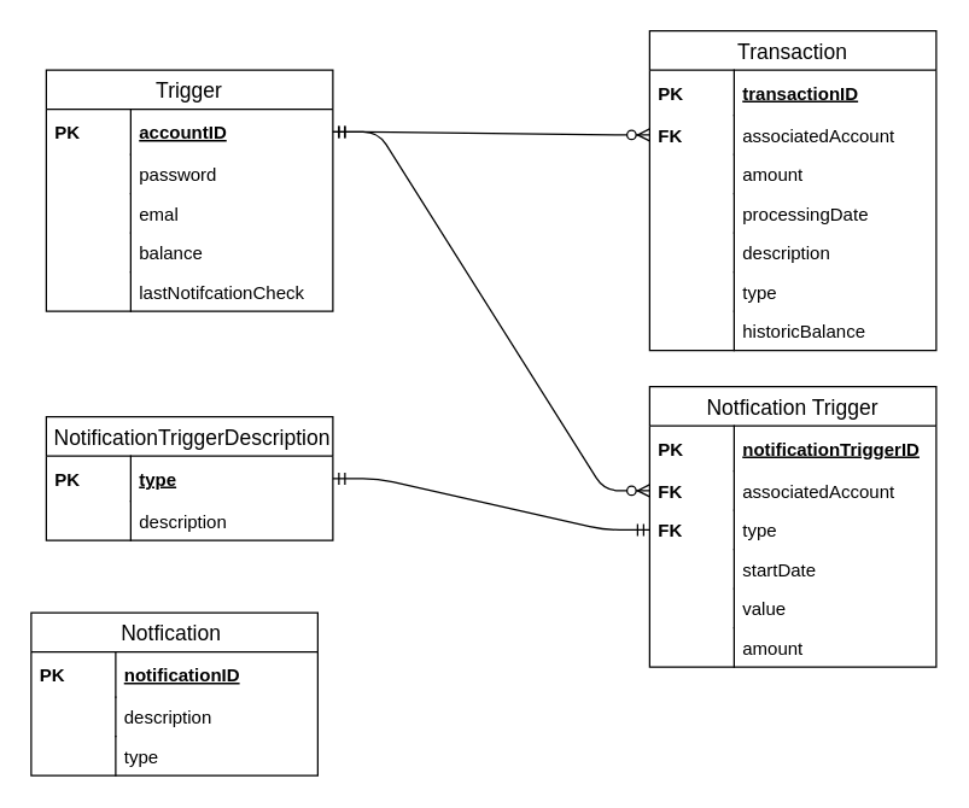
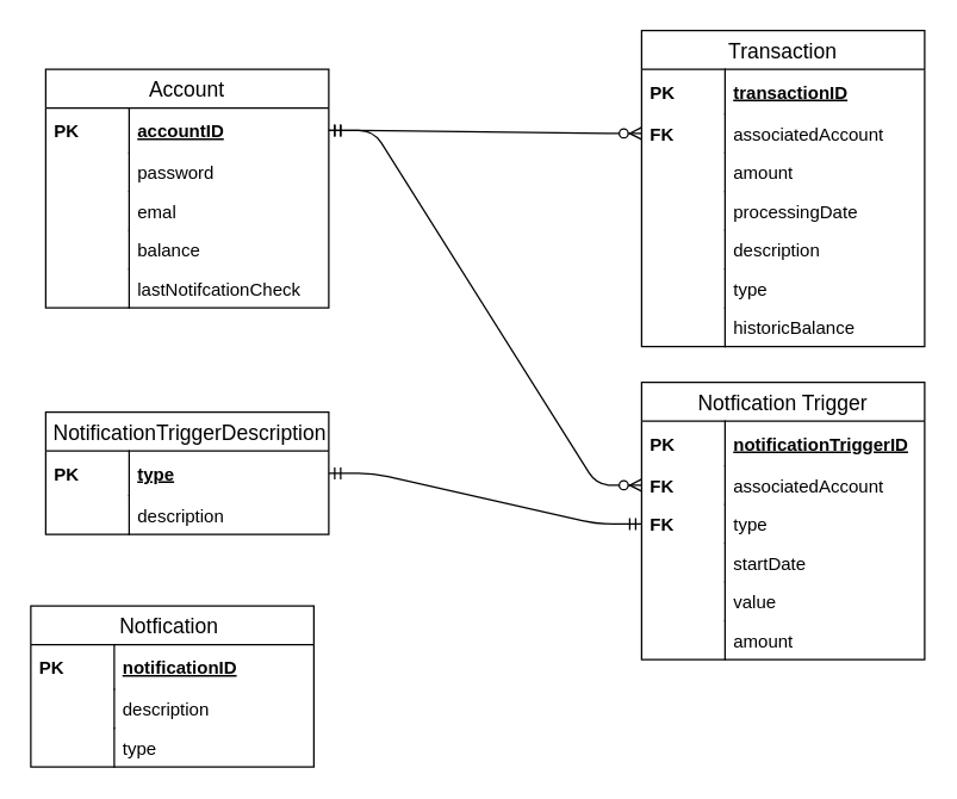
  <mxCell id="0" />
  <mxCell id="1" parent="0" />
- <mxCell id="2" value="Trigger" style="swimlane;fontStyle=0;childLayout=stackLayout;horizontal=1;startSize=26;horizontalStack=0;resizeParent=1;resizeParentMax=0;resizeLast=0;collapsible=1;marginBottom=0;align=center;fontSize=14;" parent="1" vertex="1"><mxGeometry x="30" y="46" width="190" height="160" as="geometry" /></mxCell>
+ <mxCell id="2" value="Account" style="swimlane;fontStyle=0;childLayout=stackLayout;horizontal=1;startSize=26;horizontalStack=0;resizeParent=1;resizeParentMax=0;resizeLast=0;collapsible=1;marginBottom=0;align=center;fontSize=14;" parent="1" vertex="1"><mxGeometry x="30" y="46" width="190" height="160" as="geometry" /></mxCell>
  <mxCell id="3" value="accountID" style="shape=partialRectangle;top=0;left=0;right=0;bottom=0;align=left;verticalAlign=middle;fillColor=none;spacingLeft=60;spacingRight=4;overflow=hidden;rotatable=0;points=[[0,0.5],[1,0.5]];portConstraint=eastwest;dropTarget=0;fontStyle=5;fontSize=12;" parent="2" vertex="1"><mxGeometry y="26" width="190" height="30" as="geometry" /></mxCell>
  <mxCell id="4" value="PK" style="shape=partialRectangle;fontStyle=1;top=0;left=0;bottom=0;fillColor=none;align=left;verticalAlign=middle;spacingLeft=4;spacingRight=4;overflow=hidden;rotatable=0;points=[];portConstraint=eastwest;part=1;fontSize=12;" parent="3" vertex="1" connectable="0"><mxGeometry width="56" height="30" as="geometry" /></mxCell>
  <mxCell id="5" value="password" style="shape=partialRectangle;top=0;left=0;right=0;bottom=0;align=left;verticalAlign=top;fillColor=none;spacingLeft=60;spacingRight=4;overflow=hidden;rotatable=0;points=[[0,0.5],[1,0.5]];portConstraint=eastwest;dropTarget=0;fontSize=12;" parent="2" vertex="1"><mxGeometry y="56" width="190" height="26" as="geometry" /></mxCell>
  <mxCell id="6" value="" style="shape=partialRectangle;fontStyle=1;top=0;left=0;bottom=0;fillColor=none;align=left;verticalAlign=top;spacingLeft=4;spacingRight=4;overflow=hidden;rotatable=0;points=[];portConstraint=eastwest;part=1;fontSize=12;" parent="5" vertex="1" connectable="0"><mxGeometry width="56" height="26" as="geometry" /></mxCell>
  <mxCell id="7" value="emal&#10;" style="shape=partialRectangle;top=0;left=0;right=0;bottom=0;align=left;verticalAlign=top;fillColor=none;spacingLeft=60;spacingRight=4;overflow=hidden;rotatable=0;points=[[0,0.5],[1,0.5]];portConstraint=eastwest;dropTarget=0;fontSize=12;" parent="2" vertex="1"><mxGeometry y="82" width="190" height="26" as="geometry" /></mxCell>
  <mxCell id="8" value="" style="shape=partialRectangle;top=0;left=0;bottom=0;fillColor=none;align=left;verticalAlign=top;spacingLeft=4;spacingRight=4;overflow=hidden;rotatable=0;points=[];portConstraint=eastwest;part=1;fontSize=12;" parent="7" vertex="1" connectable="0"><mxGeometry width="56" height="26" as="geometry" /></mxCell>
  <mxCell id="9" value="balance" style="shape=partialRectangle;top=0;left=0;right=0;bottom=0;align=left;verticalAlign=top;fillColor=none;spacingLeft=60;spacingRight=4;overflow=hidden;rotatable=0;points=[[0,0.5],[1,0.5]];portConstraint=eastwest;dropTarget=0;fontSize=12;" parent="2" vertex="1"><mxGeometry y="108" width="190" height="26" as="geometry" /></mxCell>
  <mxCell id="10" value="" style="shape=partialRectangle;fontStyle=1;top=0;left=0;bottom=0;fillColor=none;align=left;verticalAlign=top;spacingLeft=4;spacingRight=4;overflow=hidden;rotatable=0;points=[];portConstraint=eastwest;part=1;fontSize=12;" parent="9" vertex="1" connectable="0"><mxGeometry width="56" height="26" as="geometry" /></mxCell>
  <mxCell id="11" value="lastNotifcationCheck" style="shape=partialRectangle;top=0;left=0;right=0;bottom=0;align=left;verticalAlign=top;fillColor=none;spacingLeft=60;spacingRight=4;overflow=hidden;rotatable=0;points=[[0,0.5],[1,0.5]];portConstraint=eastwest;dropTarget=0;fontSize=12;" parent="2" vertex="1"><mxGeometry y="134" width="190" height="26" as="geometry" /></mxCell>
  <mxCell id="12" value="" style="shape=partialRectangle;fontStyle=1;top=0;left=0;bottom=0;fillColor=none;align=left;verticalAlign=top;spacingLeft=4;spacingRight=4;overflow=hidden;rotatable=0;points=[];portConstraint=eastwest;part=1;fontSize=12;" parent="11" vertex="1" connectable="0"><mxGeometry width="56" height="26" as="geometry" /></mxCell>
  <mxCell id="13" value="Transaction" style="swimlane;fontStyle=0;childLayout=stackLayout;horizontal=1;startSize=26;horizontalStack=0;resizeParent=1;resizeParentMax=0;resizeLast=0;collapsible=1;marginBottom=0;align=center;fontSize=14;" parent="1" vertex="1"><mxGeometry x="430" y="20" width="190" height="212" as="geometry" /></mxCell>
  <mxCell id="14" value="transactionID" style="shape=partialRectangle;top=0;left=0;right=0;bottom=0;align=left;verticalAlign=middle;fillColor=none;spacingLeft=60;spacingRight=4;overflow=hidden;rotatable=0;points=[[0,0.5],[1,0.5]];portConstraint=eastwest;dropTarget=0;fontStyle=5;fontSize=12;" parent="13" vertex="1"><mxGeometry y="26" width="190" height="30" as="geometry" /></mxCell>
  <mxCell id="15" value="PK" style="shape=partialRectangle;fontStyle=1;top=0;left=0;bottom=0;fillColor=none;align=left;verticalAlign=middle;spacingLeft=4;spacingRight=4;overflow=hidden;rotatable=0;points=[];portConstraint=eastwest;part=1;fontSize=12;" parent="14" vertex="1" connectable="0"><mxGeometry width="56" height="30" as="geometry" /></mxCell>
  <mxCell id="16" value="associatedAccount" style="shape=partialRectangle;top=0;left=0;right=0;bottom=0;align=left;verticalAlign=top;fillColor=none;spacingLeft=60;spacingRight=4;overflow=hidden;rotatable=0;points=[[0,0.5],[1,0.5]];portConstraint=eastwest;dropTarget=0;fontSize=12;" parent="13" vertex="1"><mxGeometry y="56" width="190" height="26" as="geometry" /></mxCell>
  <mxCell id="17" value="FK" style="shape=partialRectangle;fontStyle=1;top=0;left=0;bottom=0;fillColor=none;align=left;verticalAlign=top;spacingLeft=4;spacingRight=4;overflow=hidden;rotatable=0;points=[];portConstraint=eastwest;part=1;fontSize=12;" parent="16" vertex="1" connectable="0"><mxGeometry width="56" height="26" as="geometry" /></mxCell>
  <mxCell id="18" value="amount" style="shape=partialRectangle;top=0;left=0;right=0;bottom=0;align=left;verticalAlign=top;fillColor=none;spacingLeft=60;spacingRight=4;overflow=hidden;rotatable=0;points=[[0,0.5],[1,0.5]];portConstraint=eastwest;dropTarget=0;fontSize=12;" parent="13" vertex="1"><mxGeometry y="82" width="190" height="26" as="geometry" /></mxCell>
  <mxCell id="19" value="" style="shape=partialRectangle;top=0;left=0;bottom=0;fillColor=none;align=left;verticalAlign=top;spacingLeft=4;spacingRight=4;overflow=hidden;rotatable=0;points=[];portConstraint=eastwest;part=1;fontSize=12;" parent="18" vertex="1" connectable="0"><mxGeometry width="56" height="26" as="geometry" /></mxCell>
  <mxCell id="20" value="processingDate" style="shape=partialRectangle;top=0;left=0;right=0;bottom=0;align=left;verticalAlign=top;fillColor=none;spacingLeft=60;spacingRight=4;overflow=hidden;rotatable=0;points=[[0,0.5],[1,0.5]];portConstraint=eastwest;dropTarget=0;fontSize=12;" parent="13" vertex="1"><mxGeometry y="108" width="190" height="26" as="geometry" /></mxCell>
  <mxCell id="21" value="" style="shape=partialRectangle;fontStyle=1;top=0;left=0;bottom=0;fillColor=none;align=left;verticalAlign=top;spacingLeft=4;spacingRight=4;overflow=hidden;rotatable=0;points=[];portConstraint=eastwest;part=1;fontSize=12;" parent="20" vertex="1" connectable="0"><mxGeometry width="56" height="26" as="geometry" /></mxCell>
  <mxCell id="22" value="description" style="shape=partialRectangle;top=0;left=0;right=0;bottom=0;align=left;verticalAlign=top;fillColor=none;spacingLeft=60;spacingRight=4;overflow=hidden;rotatable=0;points=[[0,0.5],[1,0.5]];portConstraint=eastwest;dropTarget=0;fontSize=12;" parent="13" vertex="1"><mxGeometry y="134" width="190" height="26" as="geometry" /></mxCell>
  <mxCell id="23" value="" style="shape=partialRectangle;fontStyle=1;top=0;left=0;bottom=0;fillColor=none;align=left;verticalAlign=top;spacingLeft=4;spacingRight=4;overflow=hidden;rotatable=0;points=[];portConstraint=eastwest;part=1;fontSize=12;" parent="22" vertex="1" connectable="0"><mxGeometry width="56" height="26" as="geometry" /></mxCell>
  <mxCell id="24" value="type" style="shape=partialRectangle;top=0;left=0;right=0;bottom=0;align=left;verticalAlign=top;fillColor=none;spacingLeft=60;spacingRight=4;overflow=hidden;rotatable=0;points=[[0,0.5],[1,0.5]];portConstraint=eastwest;dropTarget=0;fontSize=12;" parent="13" vertex="1"><mxGeometry y="160" width="190" height="26" as="geometry" /></mxCell>
  <mxCell id="25" value="" style="shape=partialRectangle;fontStyle=1;top=0;left=0;bottom=0;fillColor=none;align=left;verticalAlign=top;spacingLeft=4;spacingRight=4;overflow=hidden;rotatable=0;points=[];portConstraint=eastwest;part=1;fontSize=12;" parent="24" vertex="1" connectable="0"><mxGeometry width="56" height="26" as="geometry" /></mxCell>
  <mxCell id="26" value="historicBalance" style="shape=partialRectangle;top=0;left=0;right=0;bottom=0;align=left;verticalAlign=top;fillColor=none;spacingLeft=60;spacingRight=4;overflow=hidden;rotatable=0;points=[[0,0.5],[1,0.5]];portConstraint=eastwest;dropTarget=0;fontSize=12;" parent="13" vertex="1"><mxGeometry y="186" width="190" height="26" as="geometry" /></mxCell>
  <mxCell id="27" value="" style="shape=partialRectangle;fontStyle=1;top=0;left=0;bottom=0;fillColor=none;align=left;verticalAlign=top;spacingLeft=4;spacingRight=4;overflow=hidden;rotatable=0;points=[];portConstraint=eastwest;part=1;fontSize=12;" parent="26" vertex="1" connectable="0"><mxGeometry width="56" height="26" as="geometry" /></mxCell>
  <mxCell id="28" value="Notfication Trigger" style="swimlane;fontStyle=0;childLayout=stackLayout;horizontal=1;startSize=26;horizontalStack=0;resizeParent=1;resizeParentMax=0;resizeLast=0;collapsible=1;marginBottom=0;align=center;fontSize=14;" parent="1" vertex="1"><mxGeometry x="430" y="256" width="190" height="186" as="geometry" /></mxCell>
  <mxCell id="29" value="notificationTriggerID" style="shape=partialRectangle;top=0;left=0;right=0;bottom=0;align=left;verticalAlign=middle;fillColor=none;spacingLeft=60;spacingRight=4;overflow=hidden;rotatable=0;points=[[0,0.5],[1,0.5]];portConstraint=eastwest;dropTarget=0;fontStyle=5;fontSize=12;" parent="28" vertex="1"><mxGeometry y="26" width="190" height="30" as="geometry" /></mxCell>
  <mxCell id="30" value="PK" style="shape=partialRectangle;fontStyle=1;top=0;left=0;bottom=0;fillColor=none;align=left;verticalAlign=middle;spacingLeft=4;spacingRight=4;overflow=hidden;rotatable=0;points=[];portConstraint=eastwest;part=1;fontSize=12;" parent="29" vertex="1" connectable="0"><mxGeometry width="56" height="30" as="geometry" /></mxCell>
  <mxCell id="31" value="associatedAccount" style="shape=partialRectangle;top=0;left=0;right=0;bottom=0;align=left;verticalAlign=top;fillColor=none;spacingLeft=60;spacingRight=4;overflow=hidden;rotatable=0;points=[[0,0.5],[1,0.5]];portConstraint=eastwest;dropTarget=0;fontSize=12;" parent="28" vertex="1"><mxGeometry y="56" width="190" height="26" as="geometry" /></mxCell>
  <mxCell id="32" value="FK" style="shape=partialRectangle;fontStyle=1;top=0;left=0;bottom=0;fillColor=none;align=left;verticalAlign=top;spacingLeft=4;spacingRight=4;overflow=hidden;rotatable=0;points=[];portConstraint=eastwest;part=1;fontSize=12;" parent="31" vertex="1" connectable="0"><mxGeometry width="56" height="26" as="geometry" /></mxCell>
  <mxCell id="33" value="type" style="shape=partialRectangle;top=0;left=0;right=0;bottom=0;align=left;verticalAlign=top;fillColor=none;spacingLeft=60;spacingRight=4;overflow=hidden;rotatable=0;points=[[0,0.5],[1,0.5]];portConstraint=eastwest;dropTarget=0;fontSize=12;" parent="28" vertex="1"><mxGeometry y="82" width="190" height="26" as="geometry" /></mxCell>
  <mxCell id="34" value="FK" style="shape=partialRectangle;fontStyle=1;top=0;left=0;bottom=0;fillColor=none;align=left;verticalAlign=top;spacingLeft=4;spacingRight=4;overflow=hidden;rotatable=0;points=[];portConstraint=eastwest;part=1;fontSize=12;" parent="33" vertex="1" connectable="0"><mxGeometry width="56" height="26" as="geometry" /></mxCell>
  <mxCell id="35" value="startDate" style="shape=partialRectangle;top=0;left=0;right=0;bottom=0;align=left;verticalAlign=top;fillColor=none;spacingLeft=60;spacingRight=4;overflow=hidden;rotatable=0;points=[[0,0.5],[1,0.5]];portConstraint=eastwest;dropTarget=0;fontSize=12;" parent="28" vertex="1"><mxGeometry y="108" width="190" height="26" as="geometry" /></mxCell>
  <mxCell id="36" value="" style="shape=partialRectangle;top=0;left=0;bottom=0;fillColor=none;align=left;verticalAlign=top;spacingLeft=4;spacingRight=4;overflow=hidden;rotatable=0;points=[];portConstraint=eastwest;part=1;fontSize=12;" parent="35" vertex="1" connectable="0"><mxGeometry width="56" height="26" as="geometry" /></mxCell>
  <mxCell id="37" value="value" style="shape=partialRectangle;top=0;left=0;right=0;bottom=0;align=left;verticalAlign=top;fillColor=none;spacingLeft=60;spacingRight=4;overflow=hidden;rotatable=0;points=[[0,0.5],[1,0.5]];portConstraint=eastwest;dropTarget=0;fontSize=12;" parent="28" vertex="1"><mxGeometry y="134" width="190" height="26" as="geometry" /></mxCell>
  <mxCell id="38" value="" style="shape=partialRectangle;fontStyle=1;top=0;left=0;bottom=0;fillColor=none;align=left;verticalAlign=top;spacingLeft=4;spacingRight=4;overflow=hidden;rotatable=0;points=[];portConstraint=eastwest;part=1;fontSize=12;" parent="37" vertex="1" connectable="0"><mxGeometry width="56" height="26" as="geometry" /></mxCell>
  <mxCell id="39" value="amount" style="shape=partialRectangle;top=0;left=0;right=0;bottom=0;align=left;verticalAlign=top;fillColor=none;spacingLeft=60;spacingRight=4;overflow=hidden;rotatable=0;points=[[0,0.5],[1,0.5]];portConstraint=eastwest;dropTarget=0;fontSize=12;" parent="28" vertex="1"><mxGeometry y="160" width="190" height="26" as="geometry" /></mxCell>
  <mxCell id="40" value="" style="shape=partialRectangle;fontStyle=1;top=0;left=0;bottom=0;fillColor=none;align=left;verticalAlign=top;spacingLeft=4;spacingRight=4;overflow=hidden;rotatable=0;points=[];portConstraint=eastwest;part=1;fontSize=12;" parent="39" vertex="1" connectable="0"><mxGeometry width="56" height="26" as="geometry" /></mxCell>
  <mxCell id="41" value=" NotificationTriggerDescription" style="swimlane;fontStyle=0;childLayout=stackLayout;horizontal=1;startSize=26;horizontalStack=0;resizeParent=1;resizeParentMax=0;resizeLast=0;collapsible=1;marginBottom=0;align=center;fontSize=14;" parent="1" vertex="1"><mxGeometry x="30" y="276" width="190" height="82" as="geometry" /></mxCell>
  <mxCell id="42" value="type" style="shape=partialRectangle;top=0;left=0;right=0;bottom=0;align=left;verticalAlign=middle;fillColor=none;spacingLeft=60;spacingRight=4;overflow=hidden;rotatable=0;points=[[0,0.5],[1,0.5]];portConstraint=eastwest;dropTarget=0;fontStyle=5;fontSize=12;" parent="41" vertex="1"><mxGeometry y="26" width="190" height="30" as="geometry" /></mxCell>
  <mxCell id="43" value="PK" style="shape=partialRectangle;fontStyle=1;top=0;left=0;bottom=0;fillColor=none;align=left;verticalAlign=middle;spacingLeft=4;spacingRight=4;overflow=hidden;rotatable=0;points=[];portConstraint=eastwest;part=1;fontSize=12;" parent="42" vertex="1" connectable="0"><mxGeometry width="56" height="30" as="geometry" /></mxCell>
  <mxCell id="44" value="description" style="shape=partialRectangle;top=0;left=0;right=0;bottom=0;align=left;verticalAlign=top;fillColor=none;spacingLeft=60;spacingRight=4;overflow=hidden;rotatable=0;points=[[0,0.5],[1,0.5]];portConstraint=eastwest;dropTarget=0;fontSize=12;" parent="41" vertex="1"><mxGeometry y="56" width="190" height="26" as="geometry" /></mxCell>
  <mxCell id="45" value="" style="shape=partialRectangle;fontStyle=1;top=0;left=0;bottom=0;fillColor=none;align=left;verticalAlign=top;spacingLeft=4;spacingRight=4;overflow=hidden;rotatable=0;points=[];portConstraint=eastwest;part=1;fontSize=12;" parent="44" vertex="1" connectable="0"><mxGeometry width="56" height="26" as="geometry" /></mxCell>
  <mxCell id="46" value="" style="edgeStyle=entityRelationEdgeStyle;fontSize=12;html=1;endArrow=ERzeroToMany;endFill=1;startArrow=ERmandOne;exitX=1;exitY=0.5;exitDx=0;exitDy=0;entryX=0;entryY=0.5;entryDx=0;entryDy=0;startFill=0;" edge="1" parent="1" source="3" target="16"><mxGeometry width="100" height="100" relative="1" as="geometry"><mxPoint x="340" y="306" as="sourcePoint" /><mxPoint x="440" y="206" as="targetPoint" /></mxGeometry></mxCell>
  <mxCell id="47" value="" style="edgeStyle=entityRelationEdgeStyle;fontSize=12;html=1;endArrow=ERzeroToMany;endFill=1;startArrow=ERmandOne;entryX=0;entryY=0.5;entryDx=0;entryDy=0;startFill=0;" edge="1" parent="1" source="3" target="31"><mxGeometry width="100" height="100" relative="1" as="geometry"><mxPoint x="230" y="97" as="sourcePoint" /><mxPoint x="440" y="99" as="targetPoint" /></mxGeometry></mxCell>
  <mxCell id="48" value="" style="edgeStyle=entityRelationEdgeStyle;fontSize=12;html=1;endArrow=ERmandOne;endFill=0;startArrow=ERmandOne;entryX=0;entryY=0.5;entryDx=0;entryDy=0;startFill=0;exitX=1;exitY=0.5;exitDx=0;exitDy=0;" edge="1" parent="1" source="42" target="33"><mxGeometry width="100" height="100" relative="1" as="geometry"><mxPoint x="220" y="346" as="sourcePoint" /><mxPoint x="430" y="584" as="targetPoint" /></mxGeometry></mxCell>
  <mxCell id="49" value="Notfication " style="swimlane;fontStyle=0;childLayout=stackLayout;horizontal=1;startSize=26;horizontalStack=0;resizeParent=1;resizeParentMax=0;resizeLast=0;collapsible=1;marginBottom=0;align=center;fontSize=14;" parent="1" vertex="1"><mxGeometry x="20" y="406" width="190" height="108" as="geometry" /></mxCell>
  <mxCell id="50" value="notificationID" style="shape=partialRectangle;top=0;left=0;right=0;bottom=0;align=left;verticalAlign=middle;fillColor=none;spacingLeft=60;spacingRight=4;overflow=hidden;rotatable=0;points=[[0,0.5],[1,0.5]];portConstraint=eastwest;dropTarget=0;fontStyle=5;fontSize=12;" parent="49" vertex="1"><mxGeometry y="26" width="190" height="30" as="geometry" /></mxCell>
  <mxCell id="51" value="PK" style="shape=partialRectangle;fontStyle=1;top=0;left=0;bottom=0;fillColor=none;align=left;verticalAlign=middle;spacingLeft=4;spacingRight=4;overflow=hidden;rotatable=0;points=[];portConstraint=eastwest;part=1;fontSize=12;" parent="50" vertex="1" connectable="0"><mxGeometry width="56" height="30" as="geometry" /></mxCell>
  <mxCell id="52" value="description" style="shape=partialRectangle;top=0;left=0;right=0;bottom=0;align=left;verticalAlign=top;fillColor=none;spacingLeft=60;spacingRight=4;overflow=hidden;rotatable=0;points=[[0,0.5],[1,0.5]];portConstraint=eastwest;dropTarget=0;fontSize=12;" parent="49" vertex="1"><mxGeometry y="56" width="190" height="26" as="geometry" /></mxCell>
  <mxCell id="53" value="" style="shape=partialRectangle;fontStyle=1;top=0;left=0;bottom=0;fillColor=none;align=left;verticalAlign=top;spacingLeft=4;spacingRight=4;overflow=hidden;rotatable=0;points=[];portConstraint=eastwest;part=1;fontSize=12;" parent="52" vertex="1" connectable="0"><mxGeometry width="56" height="26" as="geometry" /></mxCell>
  <mxCell id="54" value="type" style="shape=partialRectangle;top=0;left=0;right=0;bottom=0;align=left;verticalAlign=top;fillColor=none;spacingLeft=60;spacingRight=4;overflow=hidden;rotatable=0;points=[[0,0.5],[1,0.5]];portConstraint=eastwest;dropTarget=0;fontSize=12;" parent="49" vertex="1"><mxGeometry y="82" width="190" height="26" as="geometry" /></mxCell>
  <mxCell id="55" value="" style="shape=partialRectangle;top=0;left=0;bottom=0;fillColor=none;align=left;verticalAlign=top;spacingLeft=4;spacingRight=4;overflow=hidden;rotatable=0;points=[];portConstraint=eastwest;part=1;fontSize=12;" parent="54" vertex="1" connectable="0"><mxGeometry width="56" height="26" as="geometry" /></mxCell>
